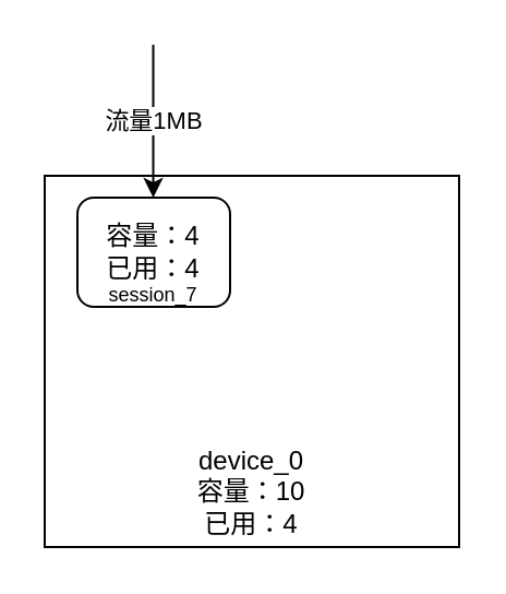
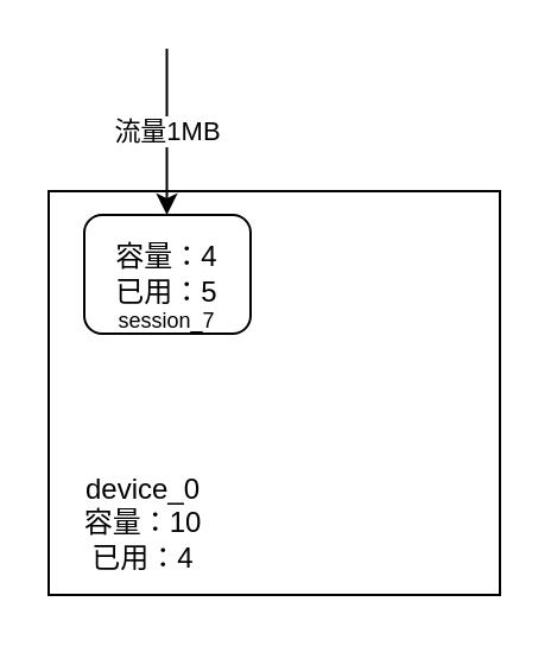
  <mxCell id="0" />
  <mxCell id="1" parent="0" />
  <mxCell id="2" value="" style="rounded=0;whiteSpace=wrap;html=1;" vertex="1" parent="1"><mxGeometry x="20" y="80" width="190" height="170" as="geometry" /></mxCell>
- <mxCell id="3" value="device_0&lt;br&gt;容量：10&lt;br&gt;已用：4" style="text;html=1;align=center;verticalAlign=middle;whiteSpace=wrap;rounded=0;" vertex="1" parent="1"><mxGeometry x="85" y="210" width="60" height="30" as="geometry" /></mxCell>
- <mxCell id="4" value="容量：4&lt;br&gt;已用：4" style="rounded=1;whiteSpace=wrap;html=1;" vertex="1" parent="1"><mxGeometry x="35" y="90" width="70" height="50" as="geometry" /></mxCell>
+ <mxCell id="3" value="device_0&lt;br&gt;容量：10&lt;br&gt;已用：4" style="text;html=1;align=center;verticalAlign=middle;whiteSpace=wrap;rounded=0;" vertex="1" parent="1"><mxGeometry x="30" y="205" width="60" height="30" as="geometry" /></mxCell>
+ <mxCell id="4" value="容量：4&lt;br&gt;已用：5" style="rounded=1;whiteSpace=wrap;html=1;" vertex="1" parent="1"><mxGeometry x="35" y="90" width="70" height="50" as="geometry" /></mxCell>
  <mxCell id="5" value="session_7" style="text;html=1;align=center;verticalAlign=middle;whiteSpace=wrap;rounded=0;fontSize=9;" vertex="1" parent="1"><mxGeometry x="40" y="120" width="60" height="30" as="geometry" /></mxCell>
  <mxCell id="6" value="流量1MB" style="endArrow=classic;html=1;rounded=0;" edge="1" parent="1"><mxGeometry width="50" height="50" relative="1" as="geometry"><mxPoint x="69.76" y="20" as="sourcePoint" /><mxPoint x="69.76" y="90" as="targetPoint" /></mxGeometry></mxCell>
